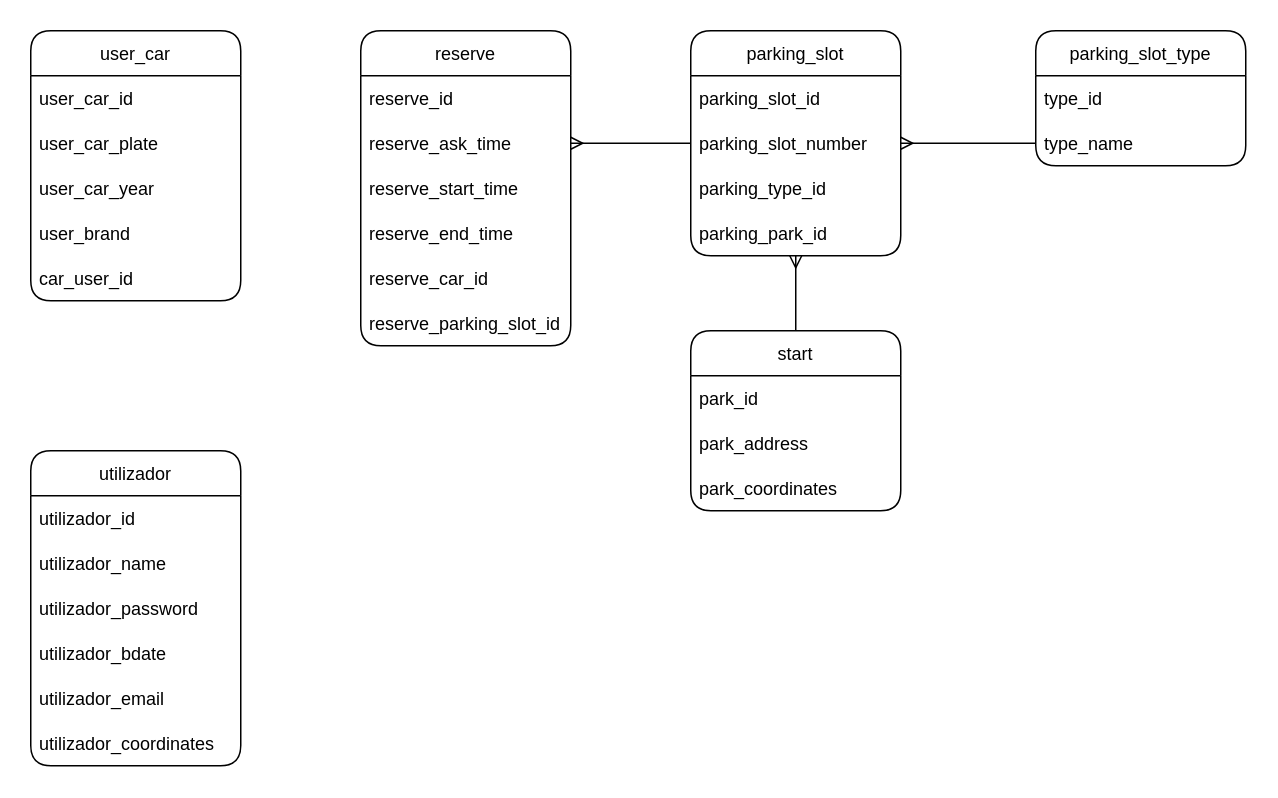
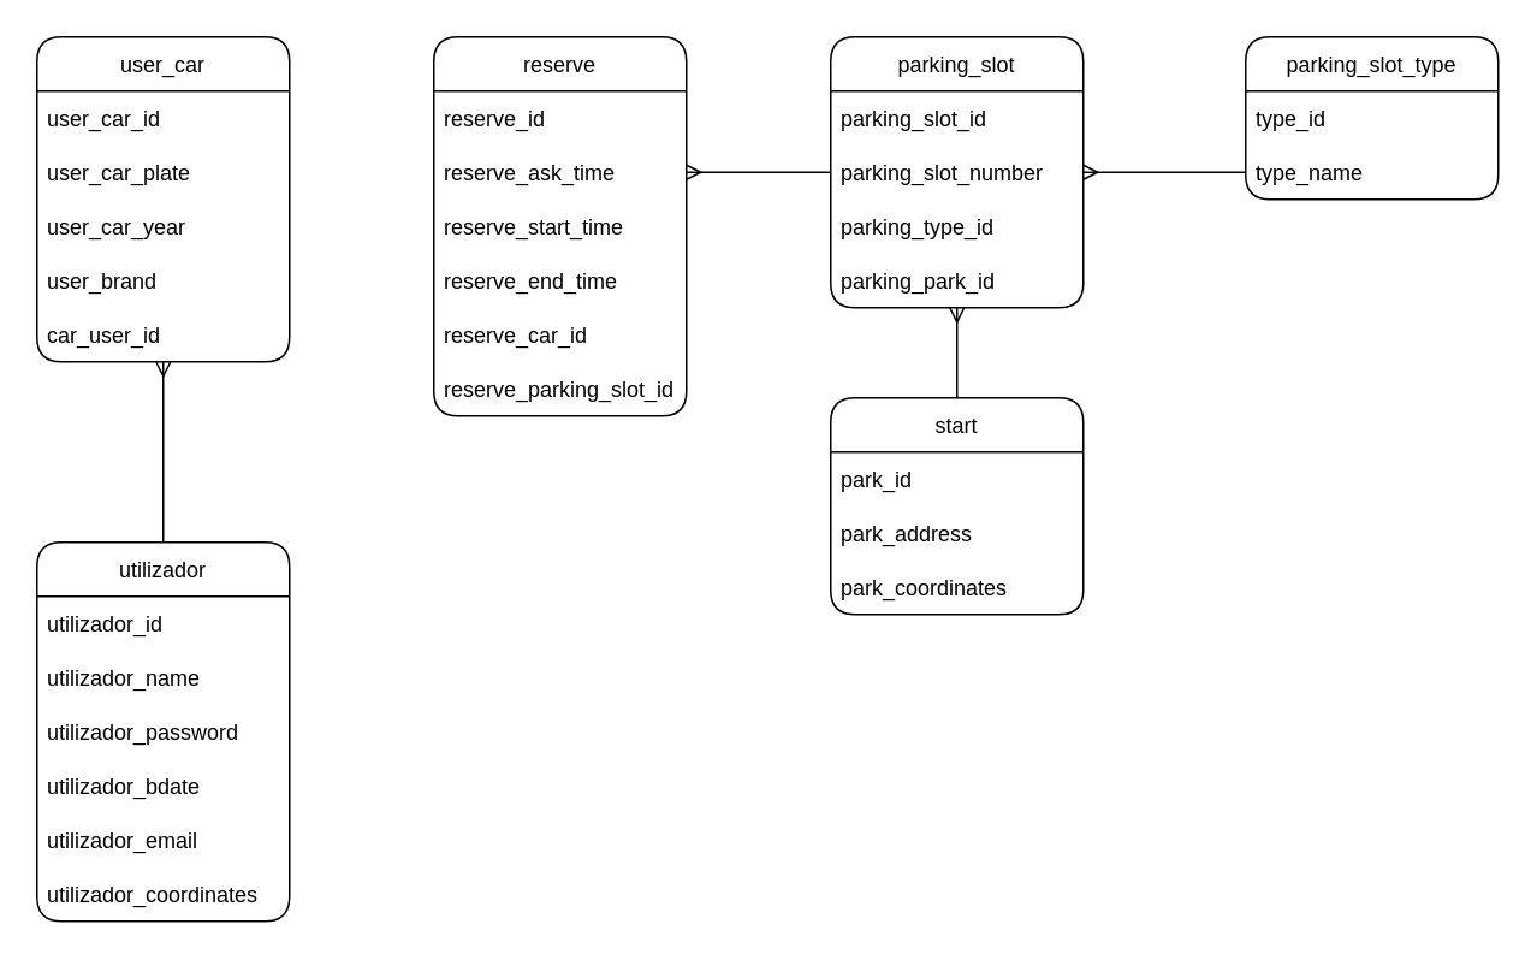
  <mxCell id="0" />
  <mxCell id="1" parent="0" />
  <mxCell id="2" value="user_car" style="swimlane;fontStyle=0;childLayout=stackLayout;horizontal=1;startSize=30;horizontalStack=0;resizeParent=1;resizeParentMax=0;resizeLast=0;collapsible=1;marginBottom=0;rounded=1;swimlaneLine=1;" parent="1" vertex="1"><mxGeometry x="20" y="20" width="140" height="180" as="geometry" /></mxCell>
  <mxCell id="3" value="user_car_id" style="text;strokeColor=none;fillColor=none;align=left;verticalAlign=middle;spacingLeft=4;spacingRight=4;overflow=hidden;points=[[0,0.5],[1,0.5]];portConstraint=eastwest;rotatable=0;" parent="2" vertex="1"><mxGeometry y="30" width="140" height="30" as="geometry" /></mxCell>
  <mxCell id="4" value="user_car_plate" style="text;strokeColor=none;fillColor=none;align=left;verticalAlign=middle;spacingLeft=4;spacingRight=4;overflow=hidden;points=[[0,0.5],[1,0.5]];portConstraint=eastwest;rotatable=0;" parent="2" vertex="1"><mxGeometry y="60" width="140" height="30" as="geometry" /></mxCell>
  <mxCell id="5" value="user_car_year" style="text;strokeColor=none;fillColor=none;align=left;verticalAlign=middle;spacingLeft=4;spacingRight=4;overflow=hidden;points=[[0,0.5],[1,0.5]];portConstraint=eastwest;rotatable=0;" parent="2" vertex="1"><mxGeometry y="90" width="140" height="30" as="geometry" /></mxCell>
  <mxCell id="6" value="user_brand" style="text;strokeColor=none;fillColor=none;align=left;verticalAlign=middle;spacingLeft=4;spacingRight=4;overflow=hidden;points=[[0,0.5],[1,0.5]];portConstraint=eastwest;rotatable=0;" parent="2" vertex="1"><mxGeometry y="120" width="140" height="30" as="geometry" /></mxCell>
  <mxCell id="7" value="car_user_id" style="text;strokeColor=none;fillColor=none;align=left;verticalAlign=middle;spacingLeft=4;spacingRight=4;overflow=hidden;points=[[0,0.5],[1,0.5]];portConstraint=eastwest;rotatable=0;" parent="2" vertex="1"><mxGeometry y="150" width="140" height="30" as="geometry" /></mxCell>
  <mxCell id="8" value="utilizador" style="swimlane;fontStyle=0;childLayout=stackLayout;horizontal=1;startSize=30;horizontalStack=0;resizeParent=1;resizeParentMax=0;resizeLast=0;collapsible=1;marginBottom=0;rounded=1;swimlaneLine=1;" parent="1" vertex="1"><mxGeometry x="20" y="300" width="140" height="210" as="geometry" /></mxCell>
  <mxCell id="9" value="utilizador_id" style="text;strokeColor=none;fillColor=none;align=left;verticalAlign=middle;spacingLeft=4;spacingRight=4;overflow=hidden;points=[[0,0.5],[1,0.5]];portConstraint=eastwest;rotatable=0;" parent="8" vertex="1"><mxGeometry y="30" width="140" height="30" as="geometry" /></mxCell>
  <mxCell id="10" value="utilizador_name" style="text;strokeColor=none;fillColor=none;align=left;verticalAlign=middle;spacingLeft=4;spacingRight=4;overflow=hidden;points=[[0,0.5],[1,0.5]];portConstraint=eastwest;rotatable=0;" parent="8" vertex="1"><mxGeometry y="60" width="140" height="30" as="geometry" /></mxCell>
  <mxCell id="11" value="utilizador_password" style="text;strokeColor=none;fillColor=none;align=left;verticalAlign=middle;spacingLeft=4;spacingRight=4;overflow=hidden;points=[[0,0.5],[1,0.5]];portConstraint=eastwest;rotatable=0;" parent="8" vertex="1"><mxGeometry y="90" width="140" height="30" as="geometry" /></mxCell>
  <mxCell id="12" value="utilizador_bdate" style="text;strokeColor=none;fillColor=none;align=left;verticalAlign=middle;spacingLeft=4;spacingRight=4;overflow=hidden;points=[[0,0.5],[1,0.5]];portConstraint=eastwest;rotatable=0;" parent="8" vertex="1"><mxGeometry y="120" width="140" height="30" as="geometry" /></mxCell>
  <mxCell id="13" value="utilizador_email" style="text;strokeColor=none;fillColor=none;align=left;verticalAlign=middle;spacingLeft=4;spacingRight=4;overflow=hidden;points=[[0,0.5],[1,0.5]];portConstraint=eastwest;rotatable=0;" parent="8" vertex="1"><mxGeometry y="150" width="140" height="30" as="geometry" /></mxCell>
  <mxCell id="14" value="utilizador_coordinates" style="text;strokeColor=none;fillColor=none;align=left;verticalAlign=middle;spacingLeft=4;spacingRight=4;overflow=hidden;points=[[0,0.5],[1,0.5]];portConstraint=eastwest;rotatable=0;" parent="8" vertex="1"><mxGeometry y="180" width="140" height="30" as="geometry" /></mxCell>
  <mxCell id="15" value="reserve" style="swimlane;fontStyle=0;childLayout=stackLayout;horizontal=1;startSize=30;horizontalStack=0;resizeParent=1;resizeParentMax=0;resizeLast=0;collapsible=1;marginBottom=0;rounded=1;swimlaneLine=1;" parent="1" vertex="1"><mxGeometry x="240" y="20" width="140" height="210" as="geometry" /></mxCell>
  <mxCell id="16" value="reserve_id" style="text;strokeColor=none;fillColor=none;align=left;verticalAlign=middle;spacingLeft=4;spacingRight=4;overflow=hidden;points=[[0,0.5],[1,0.5]];portConstraint=eastwest;rotatable=0;" parent="15" vertex="1"><mxGeometry y="30" width="140" height="30" as="geometry" /></mxCell>
  <mxCell id="17" value="reserve_ask_time" style="text;strokeColor=none;fillColor=none;align=left;verticalAlign=middle;spacingLeft=4;spacingRight=4;overflow=hidden;points=[[0,0.5],[1,0.5]];portConstraint=eastwest;rotatable=0;" parent="15" vertex="1"><mxGeometry y="60" width="140" height="30" as="geometry" /></mxCell>
  <mxCell id="18" value="reserve_start_time" style="text;strokeColor=none;fillColor=none;align=left;verticalAlign=middle;spacingLeft=4;spacingRight=4;overflow=hidden;points=[[0,0.5],[1,0.5]];portConstraint=eastwest;rotatable=0;" parent="15" vertex="1"><mxGeometry y="90" width="140" height="30" as="geometry" /></mxCell>
  <mxCell id="19" value="reserve_end_time" style="text;strokeColor=none;fillColor=none;align=left;verticalAlign=middle;spacingLeft=4;spacingRight=4;overflow=hidden;points=[[0,0.5],[1,0.5]];portConstraint=eastwest;rotatable=0;" parent="15" vertex="1"><mxGeometry y="120" width="140" height="30" as="geometry" /></mxCell>
  <mxCell id="20" value="reserve_car_id" style="text;strokeColor=none;fillColor=none;align=left;verticalAlign=middle;spacingLeft=4;spacingRight=4;overflow=hidden;points=[[0,0.5],[1,0.5]];portConstraint=eastwest;rotatable=0;" parent="15" vertex="1"><mxGeometry y="150" width="140" height="30" as="geometry" /></mxCell>
  <mxCell id="21" value="reserve_parking_slot_id" style="text;strokeColor=none;fillColor=none;align=left;verticalAlign=middle;spacingLeft=4;spacingRight=4;overflow=hidden;points=[[0,0.5],[1,0.5]];portConstraint=eastwest;rotatable=0;" parent="15" vertex="1"><mxGeometry y="180" width="140" height="30" as="geometry" /></mxCell>
  <mxCell id="22" value="parking_slot" style="swimlane;fontStyle=0;childLayout=stackLayout;horizontal=1;startSize=30;horizontalStack=0;resizeParent=1;resizeParentMax=0;resizeLast=0;collapsible=1;marginBottom=0;rounded=1;swimlaneLine=1;" parent="1" vertex="1"><mxGeometry x="460" y="20" width="140" height="150" as="geometry" /></mxCell>
  <mxCell id="23" value="parking_slot_id" style="text;strokeColor=none;fillColor=none;align=left;verticalAlign=middle;spacingLeft=4;spacingRight=4;overflow=hidden;points=[[0,0.5],[1,0.5]];portConstraint=eastwest;rotatable=0;" parent="22" vertex="1"><mxGeometry y="30" width="140" height="30" as="geometry" /></mxCell>
  <mxCell id="24" value="parking_slot_number" style="text;strokeColor=none;fillColor=none;align=left;verticalAlign=middle;spacingLeft=4;spacingRight=4;overflow=hidden;points=[[0,0.5],[1,0.5]];portConstraint=eastwest;rotatable=0;" parent="22" vertex="1"><mxGeometry y="60" width="140" height="30" as="geometry" /></mxCell>
  <mxCell id="25" value="parking_type_id" style="text;strokeColor=none;fillColor=none;align=left;verticalAlign=middle;spacingLeft=4;spacingRight=4;overflow=hidden;points=[[0,0.5],[1,0.5]];portConstraint=eastwest;rotatable=0;" parent="22" vertex="1"><mxGeometry y="90" width="140" height="30" as="geometry" /></mxCell>
  <mxCell id="26" value="parking_park_id" style="text;strokeColor=none;fillColor=none;align=left;verticalAlign=middle;spacingLeft=4;spacingRight=4;overflow=hidden;points=[[0,0.5],[1,0.5]];portConstraint=eastwest;rotatable=0;" parent="22" vertex="1"><mxGeometry y="120" width="140" height="30" as="geometry" /></mxCell>
  <mxCell id="27" value="start" style="swimlane;fontStyle=0;childLayout=stackLayout;horizontal=1;startSize=30;horizontalStack=0;resizeParent=1;resizeParentMax=0;resizeLast=0;collapsible=1;marginBottom=0;rounded=1;swimlaneLine=1;" parent="1" vertex="1"><mxGeometry x="460" y="220" width="140" height="120" as="geometry" /></mxCell>
  <mxCell id="28" value="park_id" style="text;strokeColor=none;fillColor=none;align=left;verticalAlign=middle;spacingLeft=4;spacingRight=4;overflow=hidden;points=[[0,0.5],[1,0.5]];portConstraint=eastwest;rotatable=0;" parent="27" vertex="1"><mxGeometry y="30" width="140" height="30" as="geometry" /></mxCell>
  <mxCell id="29" value="park_address" style="text;strokeColor=none;fillColor=none;align=left;verticalAlign=middle;spacingLeft=4;spacingRight=4;overflow=hidden;points=[[0,0.5],[1,0.5]];portConstraint=eastwest;rotatable=0;" parent="27" vertex="1"><mxGeometry y="60" width="140" height="30" as="geometry" /></mxCell>
  <mxCell id="30" value="park_coordinates" style="text;strokeColor=none;fillColor=none;align=left;verticalAlign=middle;spacingLeft=4;spacingRight=4;overflow=hidden;points=[[0,0.5],[1,0.5]];portConstraint=eastwest;rotatable=0;" parent="27" vertex="1"><mxGeometry y="90" width="140" height="30" as="geometry" /></mxCell>
  <mxCell id="31" value="parking_slot_type" style="swimlane;fontStyle=0;childLayout=stackLayout;horizontal=1;startSize=30;horizontalStack=0;resizeParent=1;resizeParentMax=0;resizeLast=0;collapsible=1;marginBottom=0;rounded=1;swimlaneLine=1;" parent="1" vertex="1"><mxGeometry x="690" y="20" width="140" height="90" as="geometry" /></mxCell>
  <mxCell id="32" value="type_id" style="text;strokeColor=none;fillColor=none;align=left;verticalAlign=middle;spacingLeft=4;spacingRight=4;overflow=hidden;points=[[0,0.5],[1,0.5]];portConstraint=eastwest;rotatable=0;" parent="31" vertex="1"><mxGeometry y="30" width="140" height="30" as="geometry" /></mxCell>
  <mxCell id="33" value="type_name" style="text;strokeColor=none;fillColor=none;align=left;verticalAlign=middle;spacingLeft=4;spacingRight=4;overflow=hidden;points=[[0,0.5],[1,0.5]];portConstraint=eastwest;rotatable=0;" parent="31" vertex="1"><mxGeometry y="60" width="140" height="30" as="geometry" /></mxCell>
+ <mxCell id="34" value="" style="fontSize=12;html=1;endArrow=ERmany;rounded=0;strokeColor=default;exitX=0.5;exitY=0;exitDx=0;exitDy=0;" parent="1" source="8" target="7" edge="1"><mxGeometry width="100" height="100" relative="1" as="geometry"><mxPoint x="190" y="300" as="sourcePoint" /><mxPoint x="90" y="230" as="targetPoint" /></mxGeometry></mxCell>
  <mxCell id="35" value="" style="fontSize=12;html=1;endArrow=ERmany;rounded=0;strokeColor=default;exitX=0;exitY=0.5;exitDx=0;exitDy=0;entryX=1;entryY=0.5;entryDx=0;entryDy=0;" parent="1" source="24" edge="1"><mxGeometry width="100" height="100" relative="1" as="geometry"><mxPoint x="120" y="240" as="sourcePoint" /><mxPoint x="380" y="95" as="targetPoint" /></mxGeometry></mxCell>
  <mxCell id="36" value="" style="fontSize=12;html=1;endArrow=ERmany;rounded=0;strokeColor=default;exitX=0.5;exitY=0;exitDx=0;exitDy=0;" parent="1" source="27" edge="1"><mxGeometry width="100" height="100" relative="1" as="geometry"><mxPoint x="140" y="260" as="sourcePoint" /><mxPoint x="530" y="170" as="targetPoint" /></mxGeometry></mxCell>
  <mxCell id="37" value="" style="fontSize=12;html=1;endArrow=ERmany;rounded=0;strokeColor=default;exitX=0;exitY=0.5;exitDx=0;exitDy=0;" parent="1" source="33" edge="1"><mxGeometry width="100" height="100" relative="1" as="geometry"><mxPoint x="470" y="105" as="sourcePoint" /><mxPoint x="600" y="95" as="targetPoint" /></mxGeometry></mxCell>
